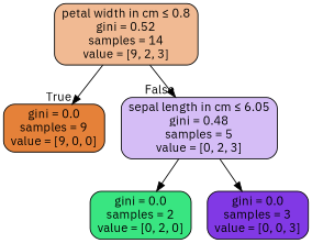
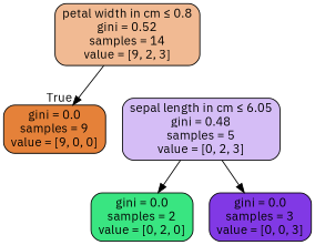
  digraph {
    fontname="IBM Plex Sans"
    node [color=black fontname="IBM Plex Sans" shape=box style="filled, rounded"]
    edge [fontname="IBM Plex Sans"]
    n1 [fillcolor="#f1ba93" label=<petal width in cm &le; 0.8<br/>gini = 0.52<br/>samples = 14<br/>value = [9, 2, 3]>]
    n2 [fillcolor="#e58139" label=<gini = 0.0<br/>samples = 9<br/>value = [9, 0, 0]>]
    n3 [fillcolor="#d5bdf6" label=<sepal length in cm &le; 6.05<br/>gini = 0.48<br/>samples = 5<br/>value = [0, 2, 3]>]
    n4 [fillcolor="#39e581" label=<gini = 0.0<br/>samples = 2<br/>value = [0, 2, 0]>]
    n5 [fillcolor="#8139e5" label=<gini = 0.0<br/>samples = 3<br/>value = [0, 0, 3]>]
    n1 -> n2 [headlabel=True labelangle=45 labeldistance=2.5]
-   n1 -> n3 [headlabel=False labelangle=-45 labeldistance=2.5]
    n3 -> n4
    n3 -> n5
  }
